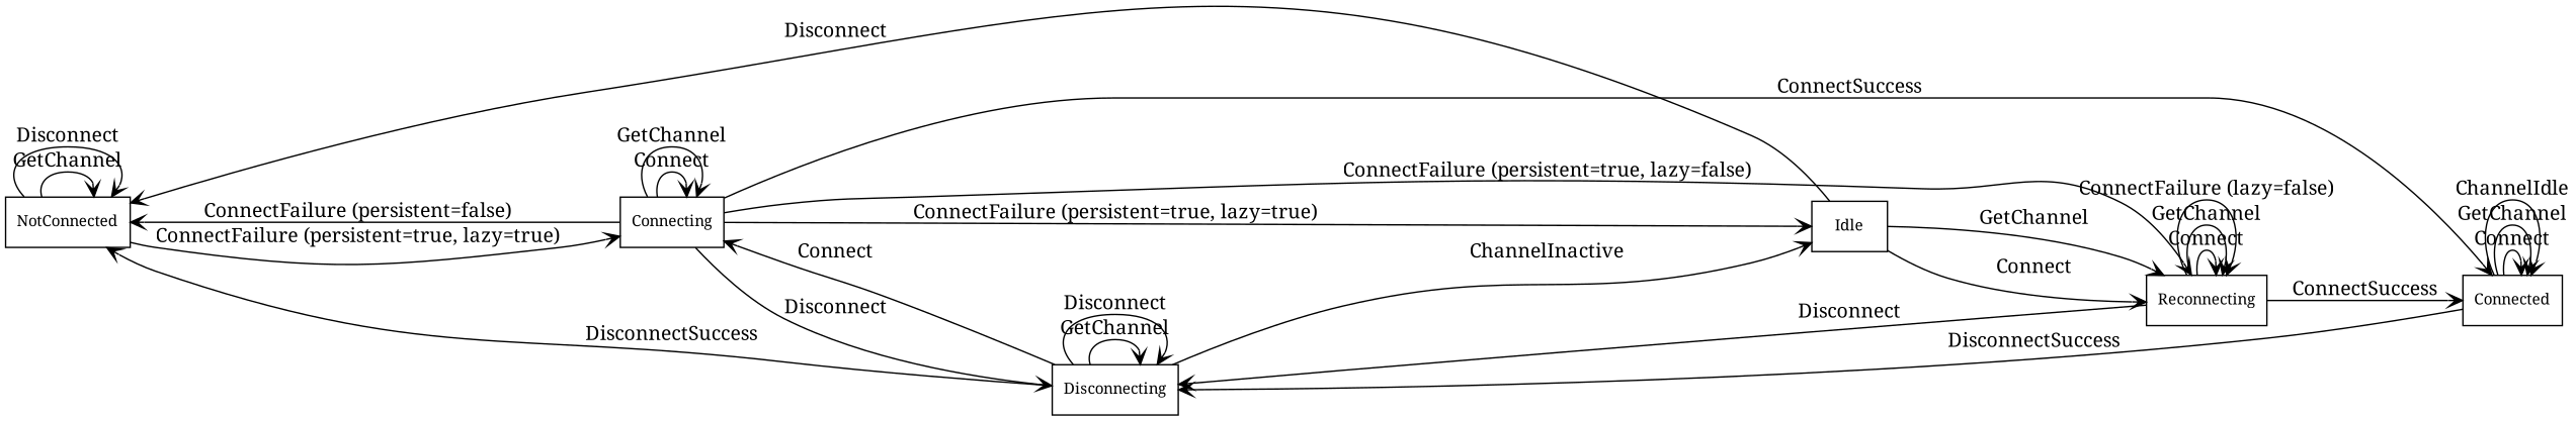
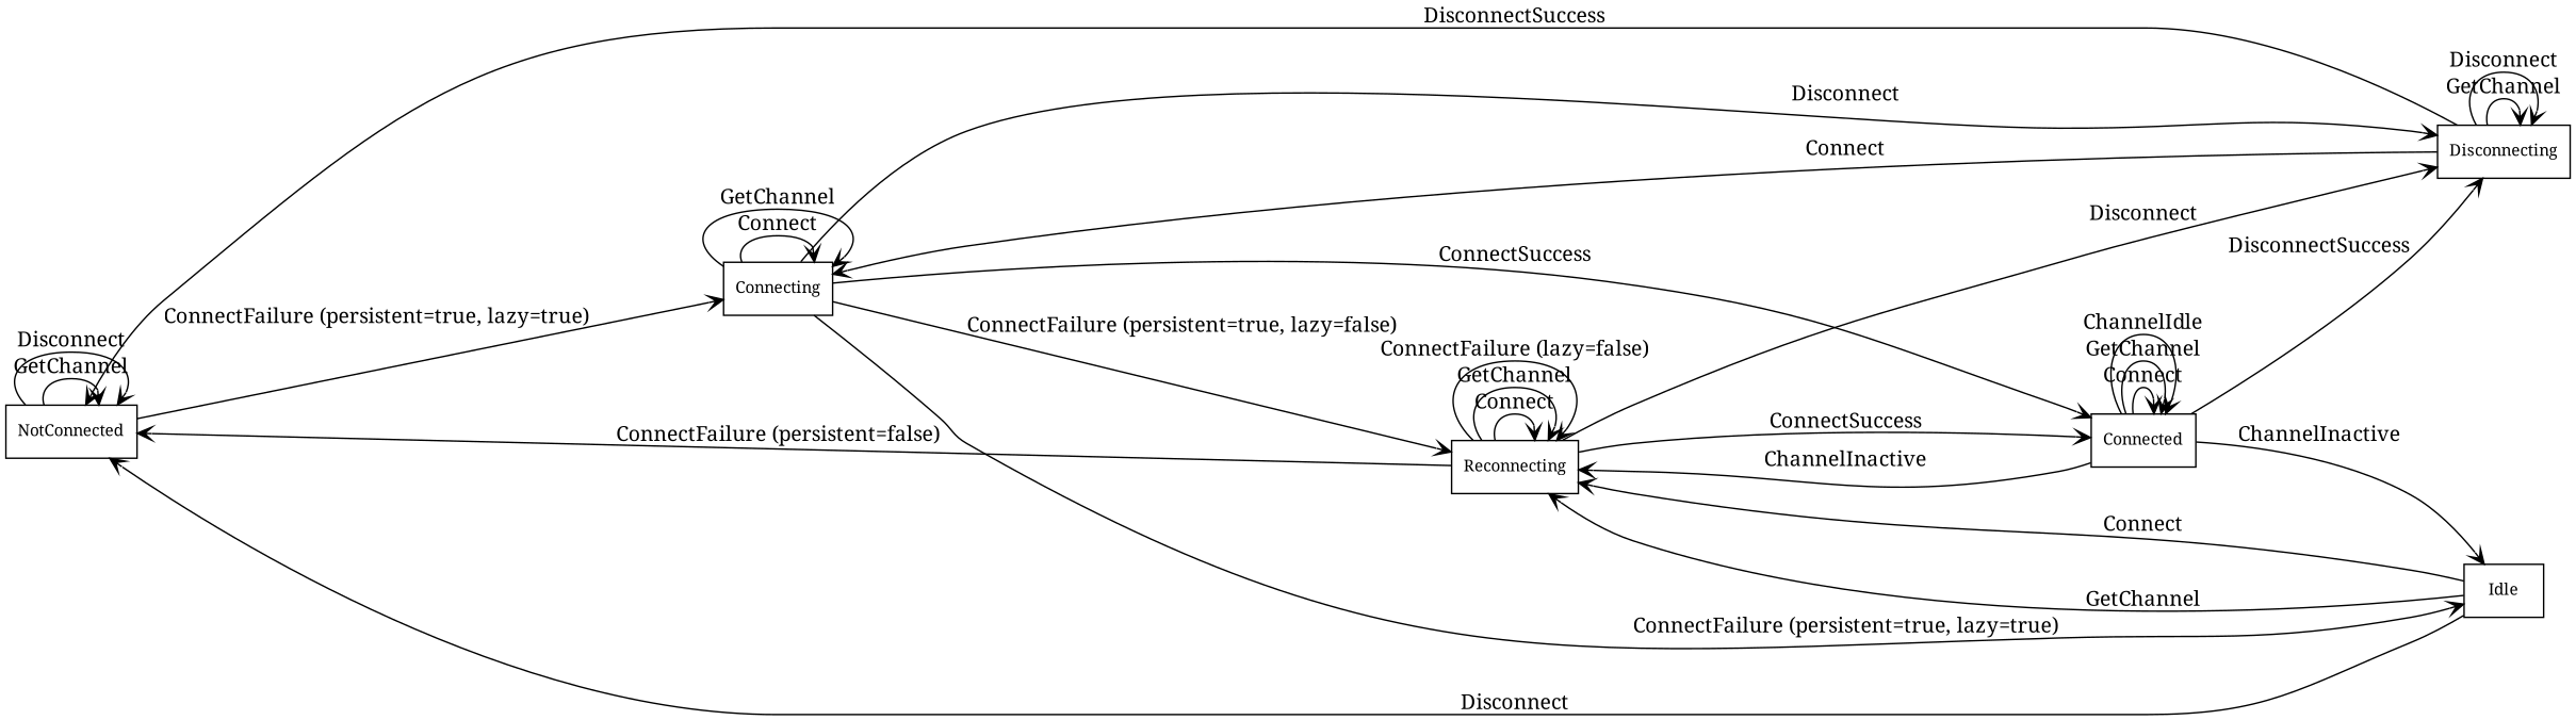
  digraph {
    fontname="Noto Serif"
    rankdir=LR
    node [fillcolor=white fontname="Noto Serif" fontsize=11 shape=box style=filled]
    edge [arrowhead=open color="#000000" fontcolor="#000000" fontname="Noto Serif"]
    NotConnected
    Connecting
    Reconnecting
    Idle
    Connected
    Disconnecting
    NotConnected -> NotConnected [label=GetChannel]
    NotConnected -> NotConnected [label=Disconnect]
    NotConnected -> Connecting [label="ConnectFailure (persistent=true, lazy=true)"]
-   Connecting -> NotConnected [label="ConnectFailure (persistent=false)"]
+   Reconnecting -> NotConnected [label="ConnectFailure (persistent=false)"]
    Connecting -> Connecting [label=Connect]
    Connecting -> Connecting [label=GetChannel]
    Connecting -> Reconnecting [label="ConnectFailure (persistent=true, lazy=false)"]
    Connecting -> Idle [label="ConnectFailure (persistent=true, lazy=true)"]
    Connecting -> Connected [label=ConnectSuccess]
    Connecting -> Disconnecting [label=Disconnect]
    Reconnecting -> Reconnecting [label=Connect]
    Reconnecting -> Reconnecting [label=GetChannel]
    Reconnecting -> Reconnecting [label="ConnectFailure (lazy=false)"]
    Reconnecting -> Connected [label=ConnectSuccess]
    Reconnecting -> Disconnecting [label=Disconnect]
    Idle -> NotConnected [label=Disconnect]
    Idle -> Reconnecting [label=Connect]
    Idle -> Reconnecting [label=GetChannel]
-   Disconnecting -> Idle [label=ChannelInactive]
+   Connected -> Reconnecting [label=ChannelInactive]
+   Connected -> Idle [label=ChannelInactive]
    Connected -> Connected [label=Connect]
    Connected -> Connected [label=GetChannel]
    Connected -> Connected [label=ChannelIdle]
    Connected -> Disconnecting [label=DisconnectSuccess]
    Disconnecting -> NotConnected [label=DisconnectSuccess]
    Disconnecting -> Connecting [label=Connect]
    Disconnecting -> Disconnecting [label=GetChannel]
    Disconnecting -> Disconnecting [label=Disconnect]
  }
